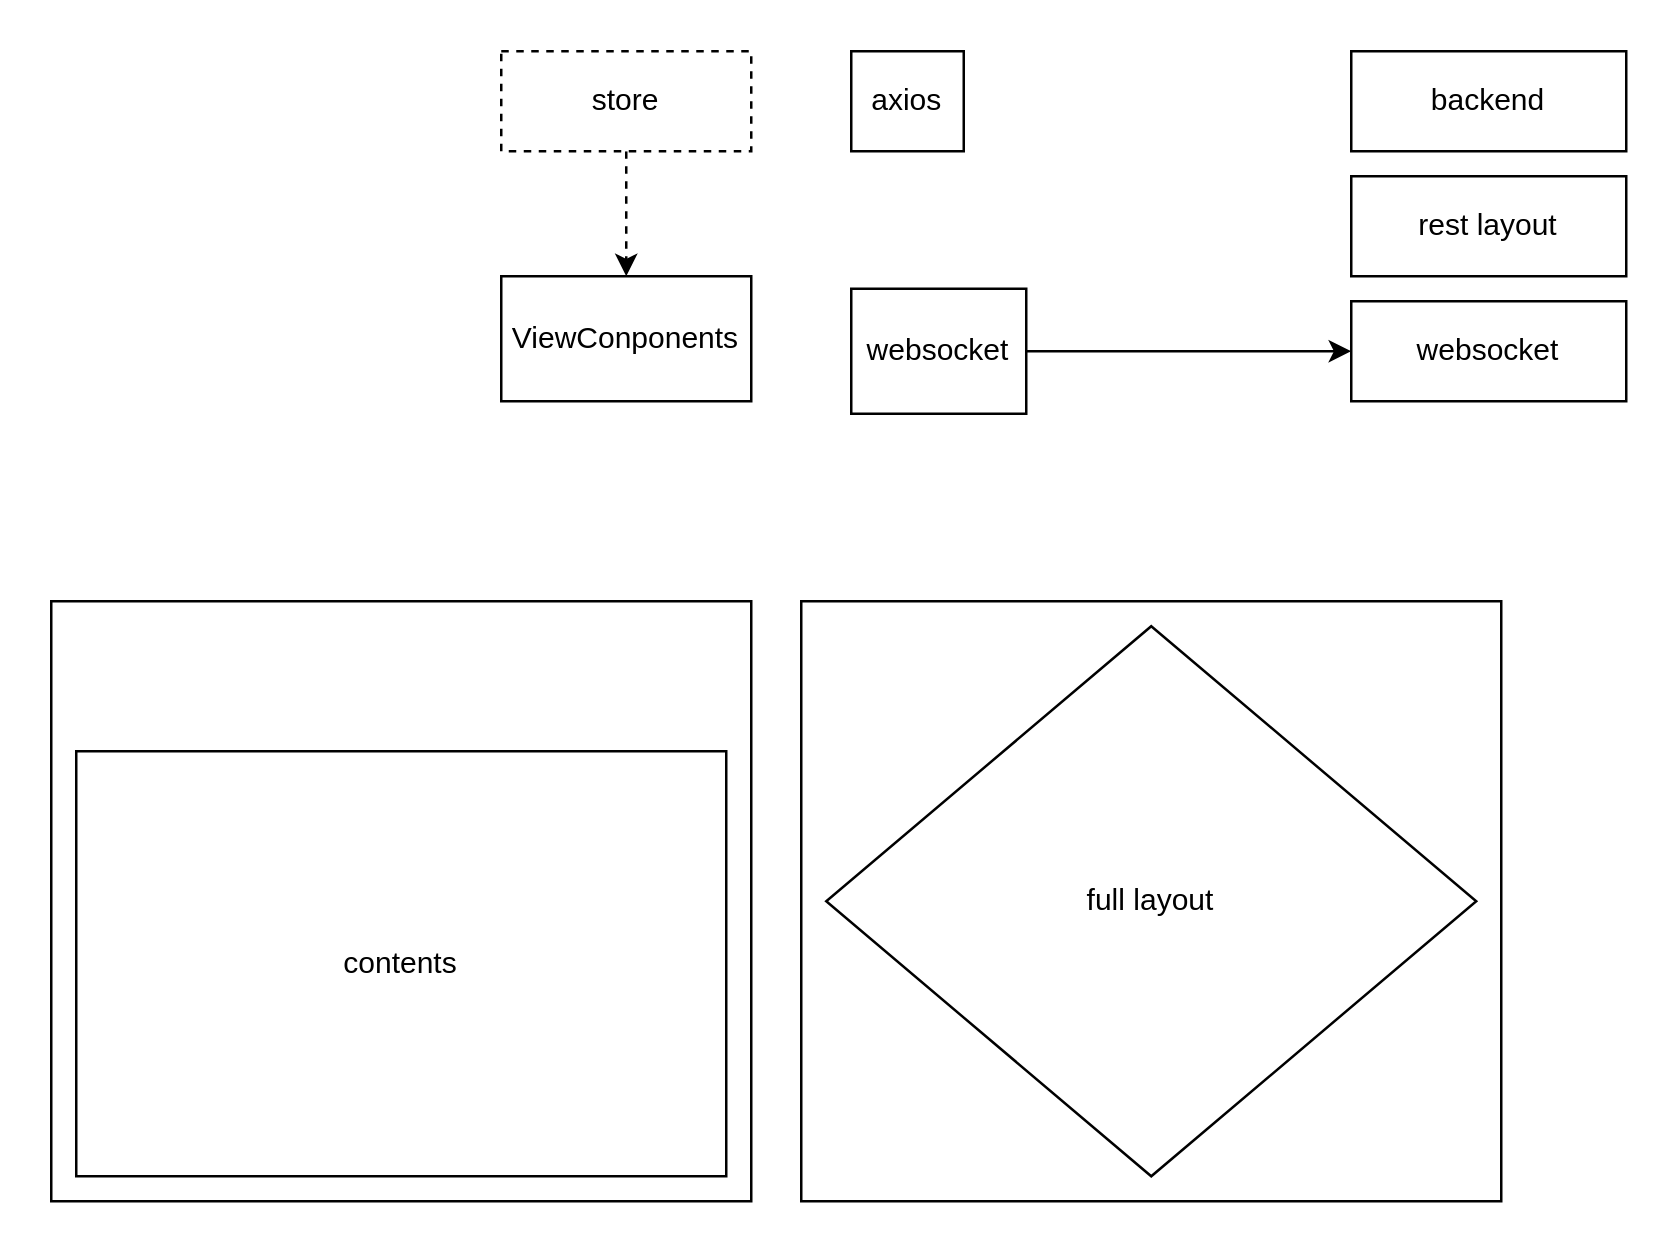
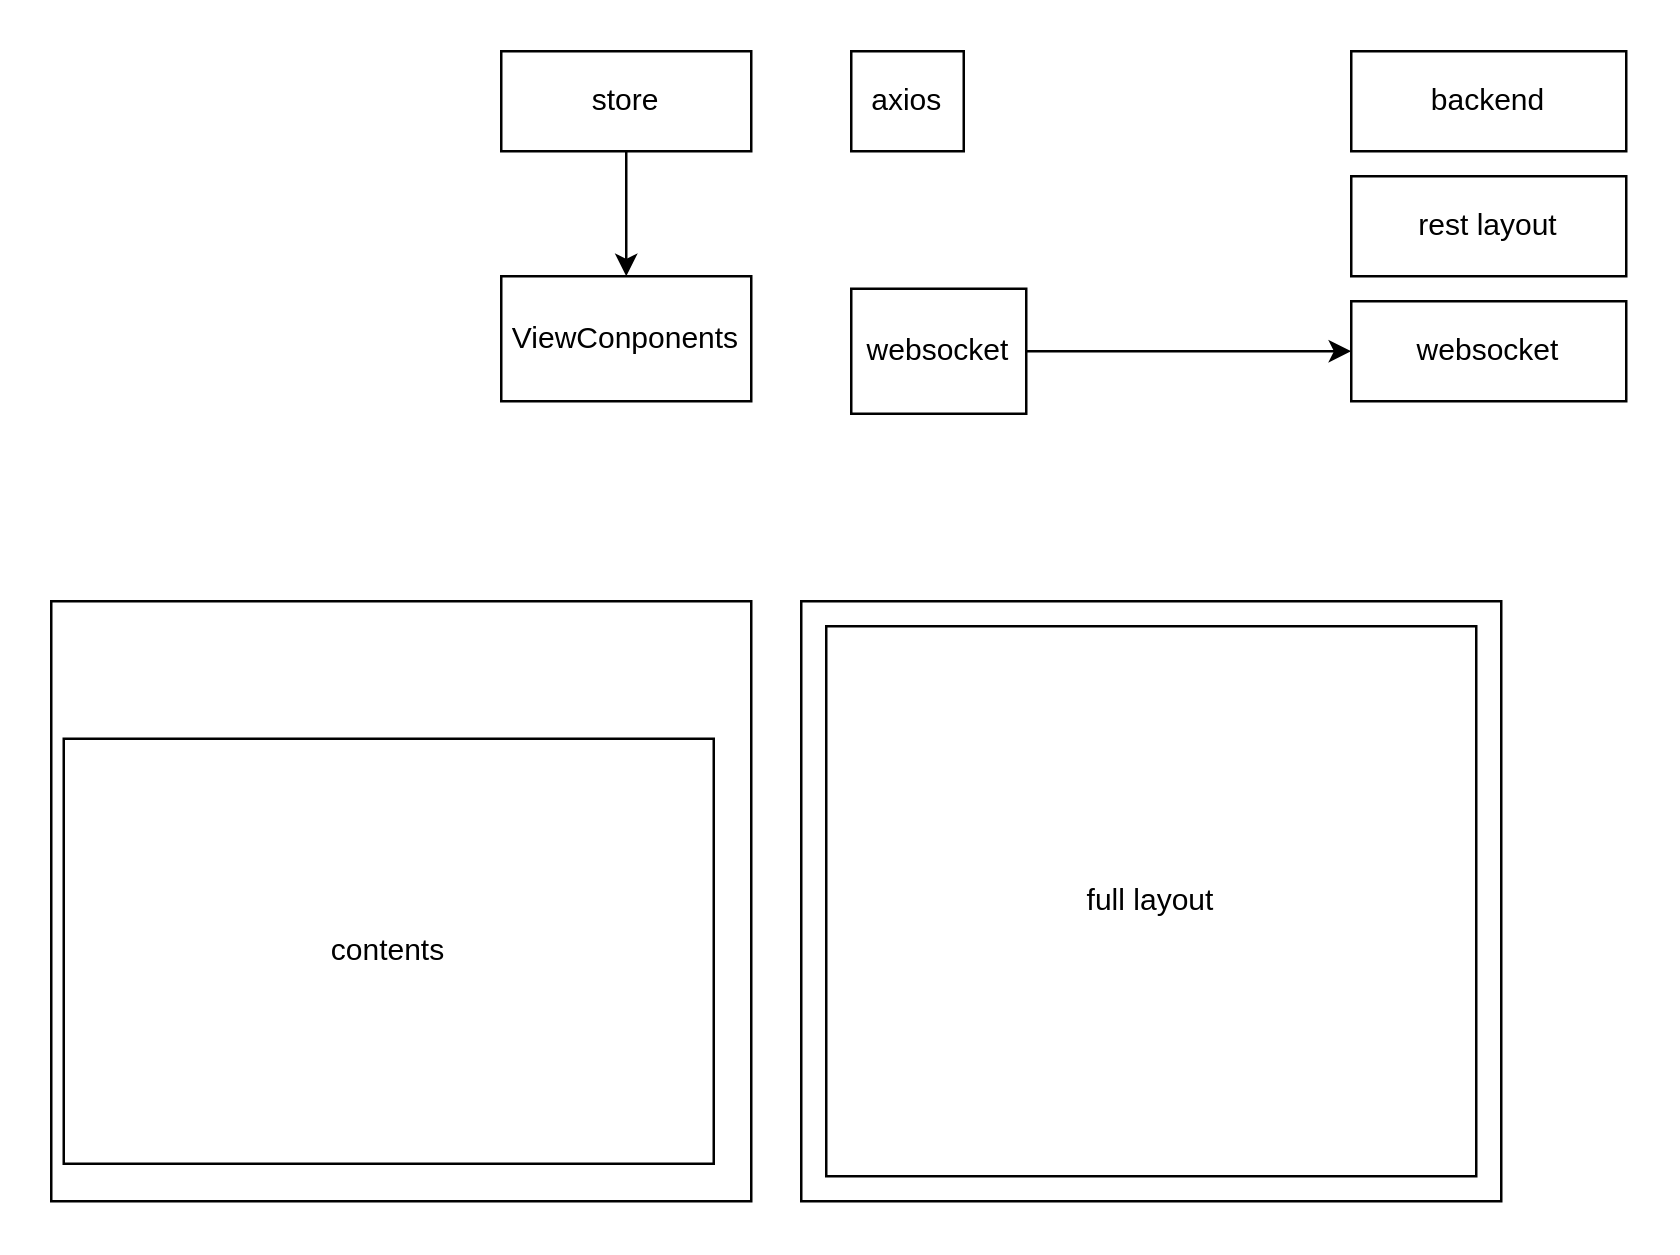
  <mxCell id="0" />
  <mxCell id="1" parent="0" />
- <mxCell id="2" style="edgeStyle=none;html=1;entryX=0.5;entryY=0;entryDx=0;entryDy=0;dashed=1;" edge="1" parent="1" source="3" target="5"><mxGeometry relative="1" as="geometry" /></mxCell>
- <mxCell id="3" value="store" style="rounded=0;whiteSpace=wrap;html=1;dashed=1;" vertex="1" parent="1"><mxGeometry x="200" y="20" width="100" height="40" as="geometry" /></mxCell>
+ <mxCell id="2" style="edgeStyle=none;html=1;entryX=0.5;entryY=0;entryDx=0;entryDy=0;" edge="1" parent="1" source="3" target="5"><mxGeometry relative="1" as="geometry" /></mxCell>
+ <mxCell id="3" value="store" style="rounded=0;whiteSpace=wrap;html=1;" vertex="1" parent="1"><mxGeometry x="200" y="20" width="100" height="40" as="geometry" /></mxCell>
  <mxCell id="4" value="axios" style="rounded=0;whiteSpace=wrap;html=1;" vertex="1" parent="1"><mxGeometry x="340" y="20" width="45" height="40" as="geometry" /></mxCell>
  <mxCell id="5" value="ViewConponents" style="rounded=0;whiteSpace=wrap;html=1;" vertex="1" parent="1"><mxGeometry x="200" y="110" width="100" height="50" as="geometry" /></mxCell>
  <mxCell id="6" value="backend" style="rounded=0;whiteSpace=wrap;html=1;" vertex="1" parent="1"><mxGeometry x="540" y="20" width="110" height="40" as="geometry" /></mxCell>
  <mxCell id="7" value="rest layout" style="rounded=0;whiteSpace=wrap;html=1;" vertex="1" parent="1"><mxGeometry x="540" y="70" width="110" height="40" as="geometry" /></mxCell>
  <mxCell id="8" value="websocket" style="rounded=0;whiteSpace=wrap;html=1;" vertex="1" parent="1"><mxGeometry x="540" y="120" width="110" height="40" as="geometry" /></mxCell>
  <mxCell id="9" style="edgeStyle=none;html=1;exitX=1;exitY=0.5;exitDx=0;exitDy=0;entryX=0;entryY=0.5;entryDx=0;entryDy=0;" edge="1" parent="1" source="10" target="8"><mxGeometry relative="1" as="geometry" /></mxCell>
  <mxCell id="10" value="websocket" style="rounded=0;whiteSpace=wrap;html=1;" vertex="1" parent="1"><mxGeometry x="340" y="115" width="70" height="50" as="geometry" /></mxCell>
  <mxCell id="11" value="" style="rounded=0;whiteSpace=wrap;html=1;" vertex="1" parent="1"><mxGeometry x="20" y="240" width="280" height="240" as="geometry" /></mxCell>
- <mxCell id="12" value="contents" style="rounded=0;whiteSpace=wrap;html=1;" vertex="1" parent="1"><mxGeometry x="30" y="300" width="260" height="170" as="geometry" /></mxCell>
+ <mxCell id="12" value="contents" style="rounded=0;whiteSpace=wrap;html=1;" vertex="1" parent="1"><mxGeometry x="25" y="295" width="260" height="170" as="geometry" /></mxCell>
  <mxCell id="13" value="" style="rounded=0;whiteSpace=wrap;html=1;" vertex="1" parent="1"><mxGeometry x="320" y="240" width="280" height="240" as="geometry" /></mxCell>
- <mxCell id="14" value="full layout" style="rhombus;whiteSpace=wrap;html=1;" vertex="1" parent="1"><mxGeometry x="330" y="250" width="260" height="220" as="geometry" /></mxCell>
+ <mxCell id="14" value="full layout" style="rounded=0;whiteSpace=wrap;html=1;" vertex="1" parent="1"><mxGeometry x="330" y="250" width="260" height="220" as="geometry" /></mxCell>
